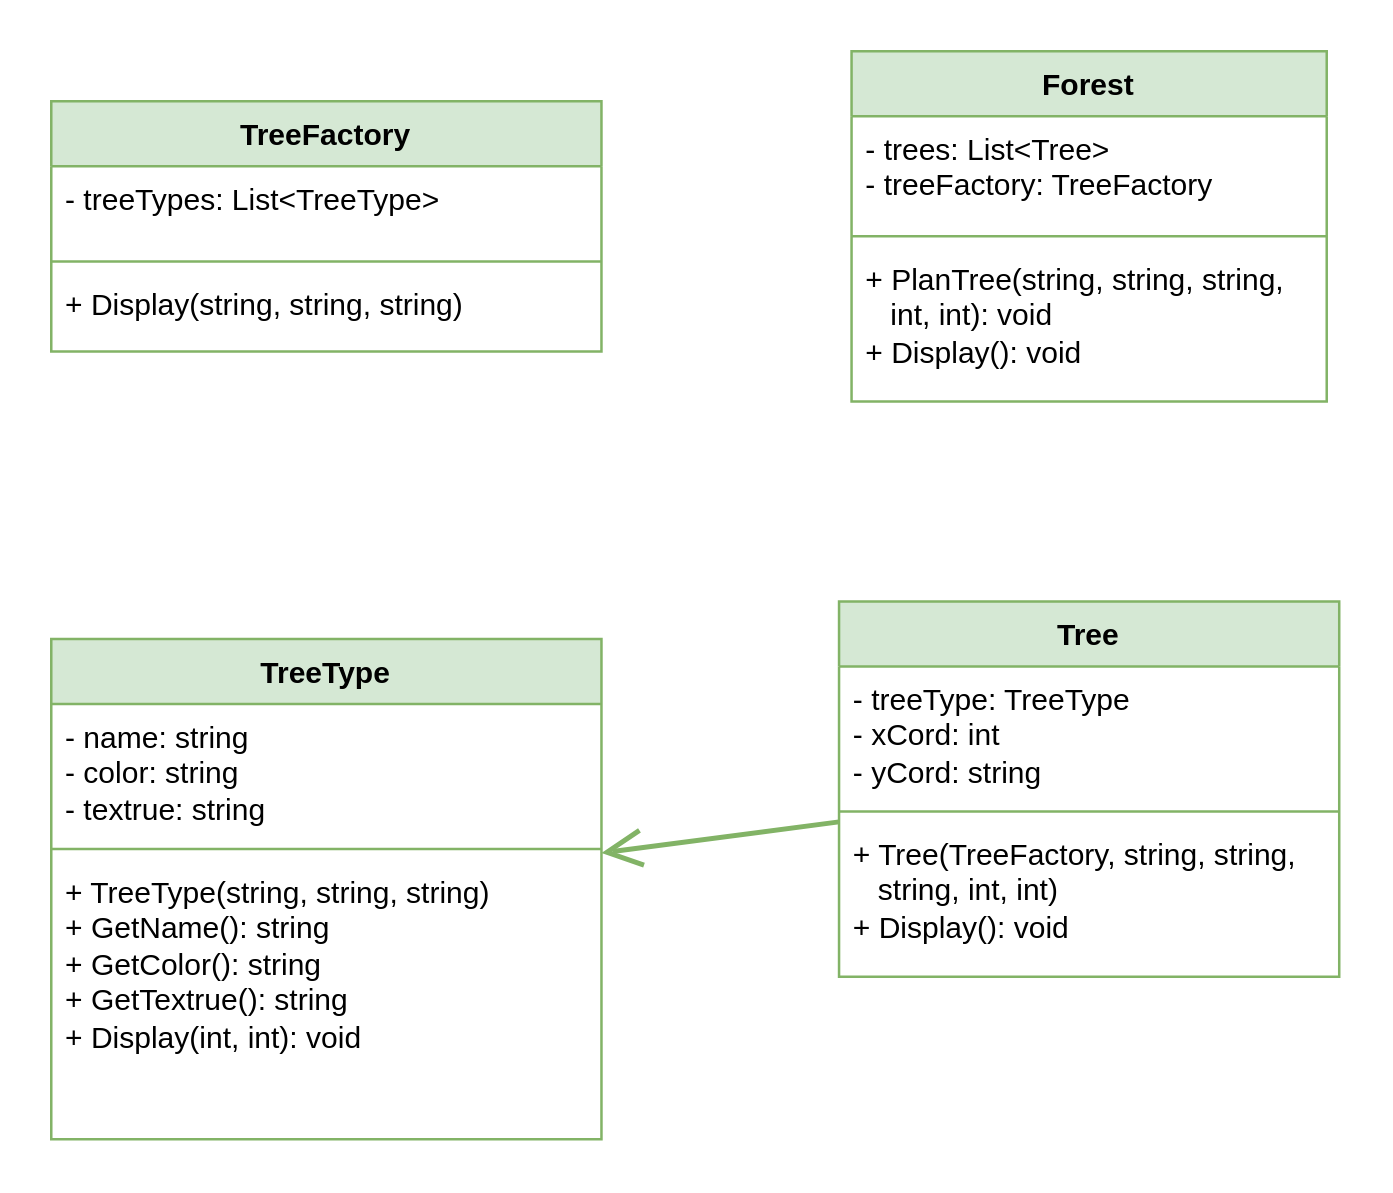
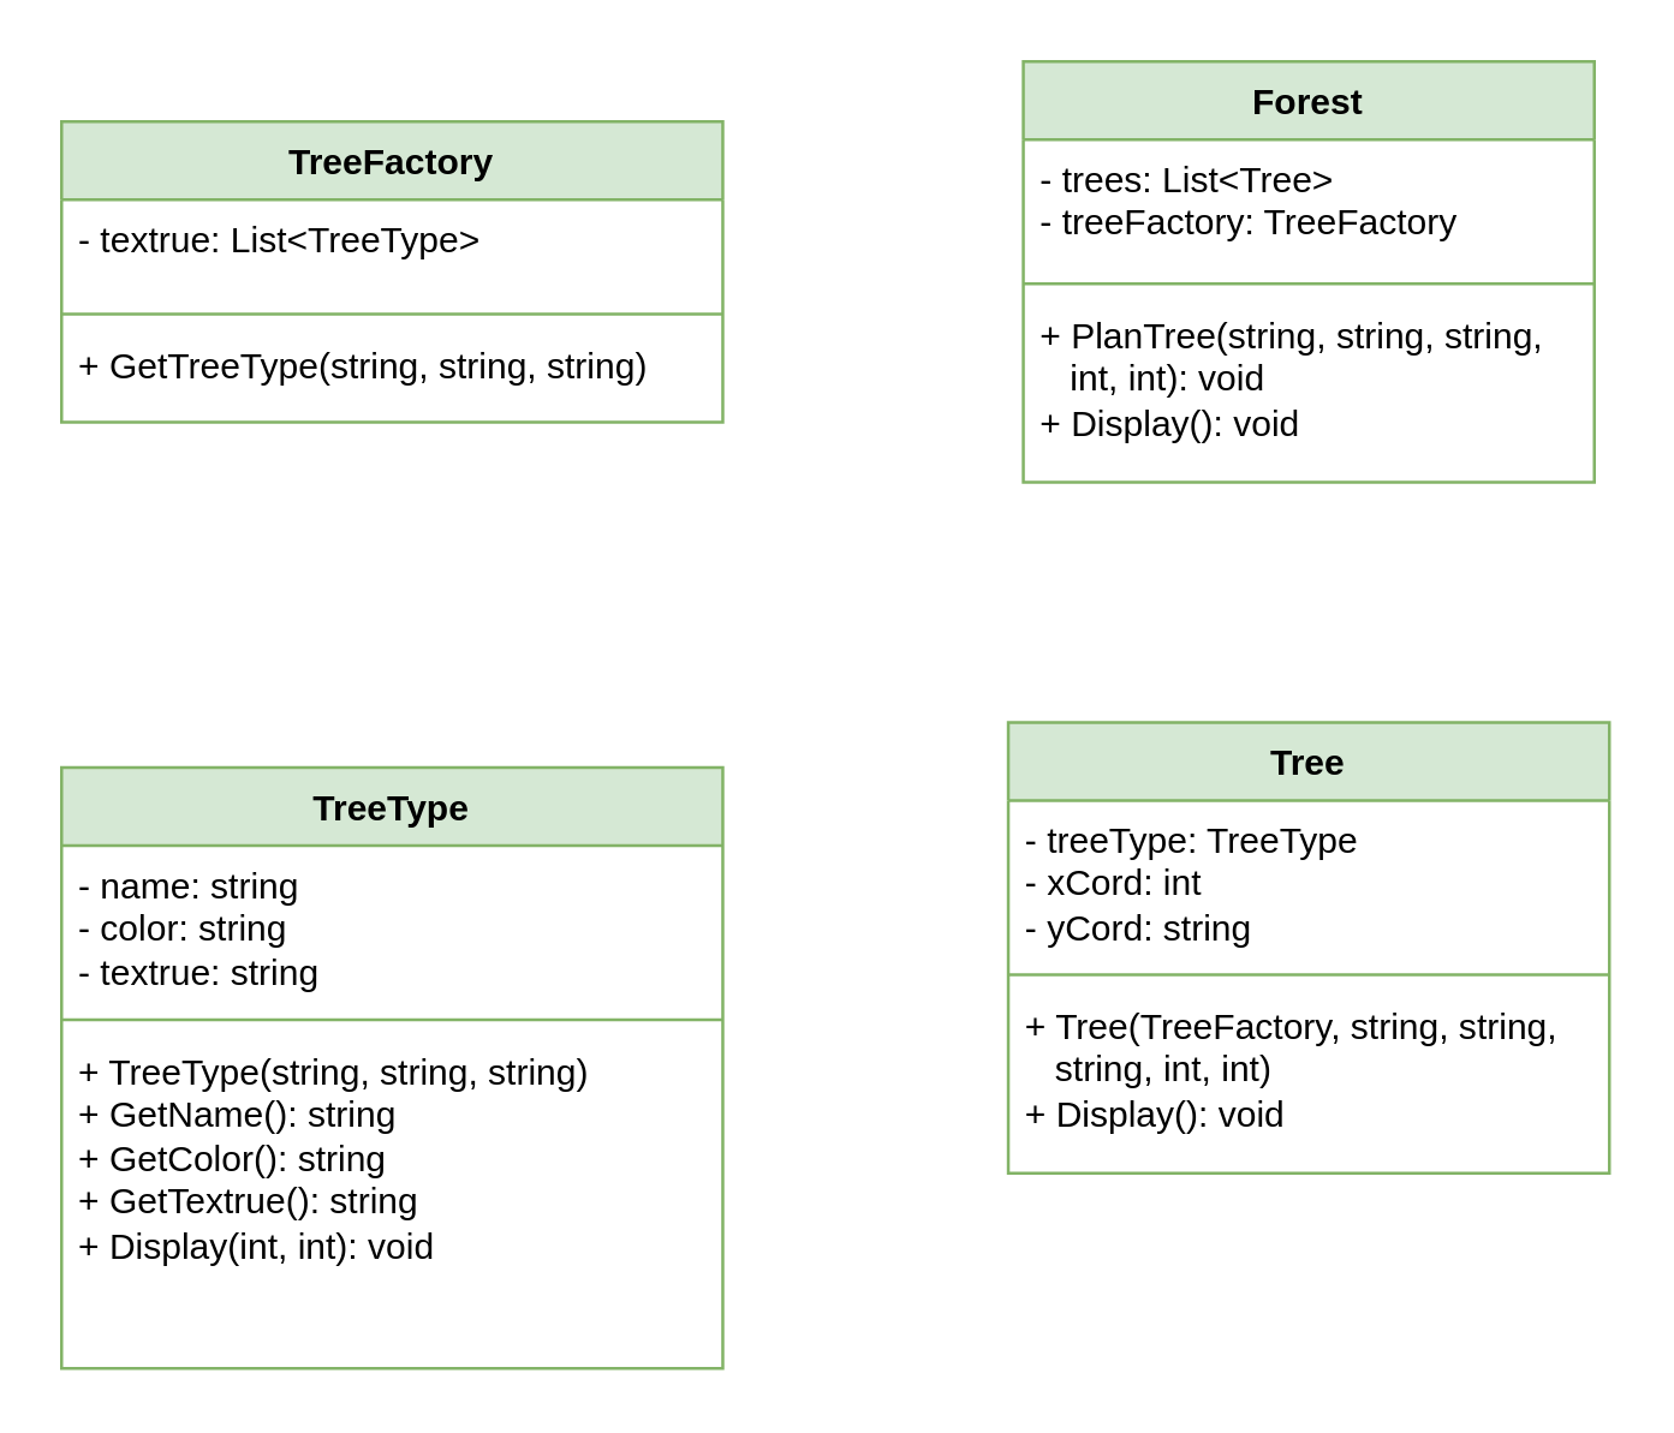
  <mxCell id="0" />
  <mxCell id="1" parent="0" />
  <mxCell id="2" value="Forest" style="swimlane;fontStyle=1;align=center;verticalAlign=top;childLayout=stackLayout;horizontal=1;startSize=26;horizontalStack=0;resizeParent=1;resizeParentMax=0;resizeLast=0;collapsible=1;marginBottom=0;whiteSpace=wrap;html=1;fillColor=#d5e8d4;strokeColor=#82b366;" vertex="1" parent="1"><mxGeometry x="340" y="20" width="190" height="140" as="geometry" /></mxCell>
  <mxCell id="3" value="- trees: List&amp;lt;Tree&amp;gt;&lt;div&gt;- treeFactory: TreeFactory&lt;br&gt;&lt;div&gt;&lt;br&gt;&lt;/div&gt;&lt;/div&gt;" style="text;strokeColor=none;fillColor=none;align=left;verticalAlign=top;spacingLeft=4;spacingRight=4;overflow=hidden;rotatable=0;points=[[0,0.5],[1,0.5]];portConstraint=eastwest;whiteSpace=wrap;html=1;" vertex="1" parent="2"><mxGeometry y="26" width="190" height="44" as="geometry" /></mxCell>
  <mxCell id="4" value="" style="line;strokeWidth=1;fillColor=none;align=left;verticalAlign=middle;spacingTop=-1;spacingLeft=3;spacingRight=3;rotatable=0;labelPosition=right;points=[];portConstraint=eastwest;strokeColor=inherit;" vertex="1" parent="2"><mxGeometry y="70" width="190" height="8" as="geometry" /></mxCell>
  <mxCell id="5" value="+ PlanTree(string, string, string,&amp;nbsp; &amp;nbsp; &amp;nbsp; &amp;nbsp;int, int): void&lt;div&gt;+ Display(): void&lt;/div&gt;" style="text;strokeColor=none;fillColor=none;align=left;verticalAlign=top;spacingLeft=4;spacingRight=4;overflow=hidden;rotatable=0;points=[[0,0.5],[1,0.5]];portConstraint=eastwest;whiteSpace=wrap;html=1;" vertex="1" parent="2"><mxGeometry y="78" width="190" height="62" as="geometry" /></mxCell>
  <mxCell id="6" value="TreeFactory" style="swimlane;fontStyle=1;align=center;verticalAlign=top;childLayout=stackLayout;horizontal=1;startSize=26;horizontalStack=0;resizeParent=1;resizeParentMax=0;resizeLast=0;collapsible=1;marginBottom=0;whiteSpace=wrap;html=1;fillColor=#d5e8d4;strokeColor=#82b366;" vertex="1" parent="1"><mxGeometry x="20" y="40" width="220" height="100" as="geometry" /></mxCell>
- <mxCell id="7" value="&lt;div&gt;&lt;div&gt;- treeTypes: List&amp;lt;TreeType&amp;gt;&lt;/div&gt;&lt;/div&gt;" style="text;strokeColor=none;fillColor=none;align=left;verticalAlign=top;spacingLeft=4;spacingRight=4;overflow=hidden;rotatable=0;points=[[0,0.5],[1,0.5]];portConstraint=eastwest;whiteSpace=wrap;html=1;" vertex="1" parent="6"><mxGeometry y="26" width="220" height="34" as="geometry" /></mxCell>
+ <mxCell id="7" value="&lt;div&gt;&lt;div&gt;- textrue: List&amp;lt;TreeType&amp;gt;&lt;/div&gt;&lt;/div&gt;" style="text;strokeColor=none;fillColor=none;align=left;verticalAlign=top;spacingLeft=4;spacingRight=4;overflow=hidden;rotatable=0;points=[[0,0.5],[1,0.5]];portConstraint=eastwest;whiteSpace=wrap;html=1;" vertex="1" parent="6"><mxGeometry y="26" width="220" height="34" as="geometry" /></mxCell>
  <mxCell id="8" value="" style="line;strokeWidth=1;fillColor=none;align=left;verticalAlign=middle;spacingTop=-1;spacingLeft=3;spacingRight=3;rotatable=0;labelPosition=right;points=[];portConstraint=eastwest;strokeColor=inherit;" vertex="1" parent="6"><mxGeometry y="60" width="220" height="8" as="geometry" /></mxCell>
- <mxCell id="9" value="+ Display(string, string, string)" style="text;strokeColor=none;fillColor=none;align=left;verticalAlign=top;spacingLeft=4;spacingRight=4;overflow=hidden;rotatable=0;points=[[0,0.5],[1,0.5]];portConstraint=eastwest;whiteSpace=wrap;html=1;" vertex="1" parent="6"><mxGeometry y="68" width="220" height="32" as="geometry" /></mxCell>
+ <mxCell id="9" value="+ GetTreeType(string, string, string)" style="text;strokeColor=none;fillColor=none;align=left;verticalAlign=top;spacingLeft=4;spacingRight=4;overflow=hidden;rotatable=0;points=[[0,0.5],[1,0.5]];portConstraint=eastwest;whiteSpace=wrap;html=1;" vertex="1" parent="6"><mxGeometry y="68" width="220" height="32" as="geometry" /></mxCell>
  <mxCell id="10" value="Tree" style="swimlane;fontStyle=1;align=center;verticalAlign=top;childLayout=stackLayout;horizontal=1;startSize=26;horizontalStack=0;resizeParent=1;resizeParentMax=0;resizeLast=0;collapsible=1;marginBottom=0;whiteSpace=wrap;html=1;fillColor=#d5e8d4;strokeColor=#82b366;" vertex="1" parent="1"><mxGeometry x="335" y="240" width="200" height="150" as="geometry" /></mxCell>
  <mxCell id="11" value="&lt;div&gt;&lt;div&gt;- treeType: TreeType&lt;/div&gt;&lt;/div&gt;&lt;div&gt;- xCord: int&lt;/div&gt;&lt;div&gt;- yCord: string&lt;/div&gt;" style="text;strokeColor=none;fillColor=none;align=left;verticalAlign=top;spacingLeft=4;spacingRight=4;overflow=hidden;rotatable=0;points=[[0,0.5],[1,0.5]];portConstraint=eastwest;whiteSpace=wrap;html=1;" vertex="1" parent="10"><mxGeometry y="26" width="200" height="54" as="geometry" /></mxCell>
  <mxCell id="12" value="" style="line;strokeWidth=1;fillColor=none;align=left;verticalAlign=middle;spacingTop=-1;spacingLeft=3;spacingRight=3;rotatable=0;labelPosition=right;points=[];portConstraint=eastwest;strokeColor=inherit;" vertex="1" parent="10"><mxGeometry y="80" width="200" height="8" as="geometry" /></mxCell>
  <mxCell id="13" value="+ Tree(TreeFactory, string, string,&amp;nbsp; &amp;nbsp; &amp;nbsp; &amp;nbsp;string, int, int)&lt;div&gt;+ Display(): void&lt;/div&gt;" style="text;strokeColor=none;fillColor=none;align=left;verticalAlign=top;spacingLeft=4;spacingRight=4;overflow=hidden;rotatable=0;points=[[0,0.5],[1,0.5]];portConstraint=eastwest;whiteSpace=wrap;html=1;" vertex="1" parent="10"><mxGeometry y="88" width="200" height="62" as="geometry" /></mxCell>
  <mxCell id="14" value="TreeType" style="swimlane;fontStyle=1;align=center;verticalAlign=top;childLayout=stackLayout;horizontal=1;startSize=26;horizontalStack=0;resizeParent=1;resizeParentMax=0;resizeLast=0;collapsible=1;marginBottom=0;whiteSpace=wrap;html=1;fillColor=#d5e8d4;strokeColor=#82b366;" vertex="1" parent="1"><mxGeometry x="20" y="255" width="220" height="200" as="geometry" /></mxCell>
  <mxCell id="15" value="&lt;div&gt;&lt;div&gt;- name: string&lt;/div&gt;&lt;/div&gt;&lt;div&gt;- color: string&lt;/div&gt;&lt;div&gt;- textrue: string&lt;/div&gt;" style="text;strokeColor=none;fillColor=none;align=left;verticalAlign=top;spacingLeft=4;spacingRight=4;overflow=hidden;rotatable=0;points=[[0,0.5],[1,0.5]];portConstraint=eastwest;whiteSpace=wrap;html=1;" vertex="1" parent="14"><mxGeometry y="26" width="220" height="54" as="geometry" /></mxCell>
  <mxCell id="16" value="" style="line;strokeWidth=1;fillColor=none;align=left;verticalAlign=middle;spacingTop=-1;spacingLeft=3;spacingRight=3;rotatable=0;labelPosition=right;points=[];portConstraint=eastwest;strokeColor=inherit;" vertex="1" parent="14"><mxGeometry y="80" width="220" height="8" as="geometry" /></mxCell>
  <mxCell id="17" value="+ TreeType(string, string, string)&lt;div&gt;+ GetName(): string&lt;/div&gt;&lt;div&gt;+ GetColor(): string&lt;/div&gt;&lt;div&gt;+ GetTextrue(): string&lt;/div&gt;&lt;div&gt;+ Display(int, int): void&lt;/div&gt;" style="text;strokeColor=none;fillColor=none;align=left;verticalAlign=top;spacingLeft=4;spacingRight=4;overflow=hidden;rotatable=0;points=[[0,0.5],[1,0.5]];portConstraint=eastwest;whiteSpace=wrap;html=1;" vertex="1" parent="14"><mxGeometry y="88" width="220" height="112" as="geometry" /></mxCell>
- <mxCell id="18" style="rounded=0;orthogonalLoop=1;jettySize=auto;html=1;endArrow=open;endFill=0;endSize=12;fillColor=#d5e8d4;strokeColor=#82b366;strokeWidth=2;" edge="1" parent="1" source="10" target="14"><mxGeometry relative="1" as="geometry"><mxPoint x="345" y="251" as="sourcePoint" /><mxPoint x="208" y="150" as="targetPoint" /></mxGeometry></mxCell>
